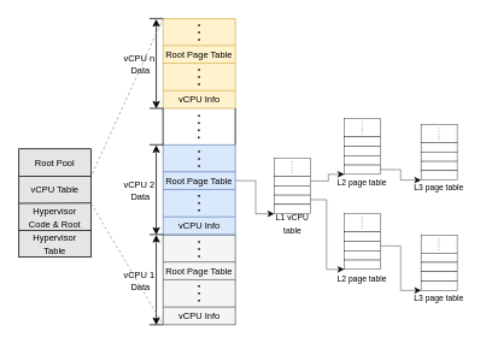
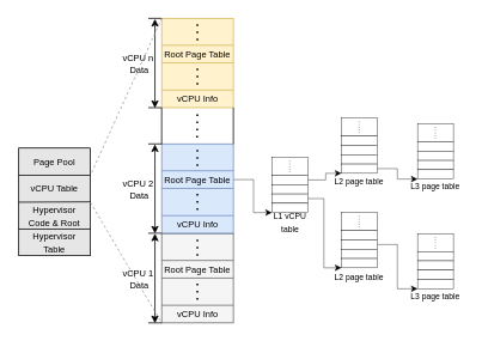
  <mxCell id="0" />
  <mxCell id="1" parent="0" />
  <mxCell id="2" value="&lt;font style=&quot;font-size: 9px;&quot;&gt;L3 page table&lt;/font&gt;" style="text;html=1;align=center;verticalAlign=middle;whiteSpace=wrap;rounded=0;" vertex="1" parent="1"><mxGeometry x="455" y="321.6" width="60" height="15.4" as="geometry" /></mxCell>
  <mxCell id="3" value="&lt;font style=&quot;font-size: 9px;&quot;&gt;L2 page table&lt;/font&gt;" style="text;html=1;align=center;verticalAlign=middle;whiteSpace=wrap;rounded=0;" vertex="1" parent="1"><mxGeometry x="370" y="194.6" width="60" height="14.2" as="geometry" /></mxCell>
  <mxCell id="4" value="" style="rounded=0;whiteSpace=wrap;html=1;fillColor=#f5f5f5;fontColor=#333333;strokeColor=#666666;" vertex="1" parent="1"><mxGeometry x="179.5" y="260" width="80" height="99.6" as="geometry" /></mxCell>
  <mxCell id="5" value="" style="rounded=0;whiteSpace=wrap;html=1;fillColor=#E6E6E6;" vertex="1" parent="1"><mxGeometry x="20" y="164.6" width="80" height="120" as="geometry" /></mxCell>
  <mxCell id="6" value="" style="endArrow=none;html=1;rounded=0;entryX=1;entryY=0.75;entryDx=0;entryDy=0;exitX=0;exitY=0.75;exitDx=0;exitDy=0;" edge="1" parent="1"><mxGeometry width="50" height="50" relative="1" as="geometry"><mxPoint x="20" y="255" as="sourcePoint" /><mxPoint x="100" y="255" as="targetPoint" /></mxGeometry></mxCell>
  <mxCell id="7" value="&lt;font style=&quot;font-size: 10px;&quot;&gt;Hypervisor Table&lt;/font&gt;" style="text;html=1;align=center;verticalAlign=middle;whiteSpace=wrap;rounded=0;" vertex="1" parent="1"><mxGeometry x="30" y="254.6" width="60" height="30" as="geometry" /></mxCell>
  <mxCell id="8" value="" style="endArrow=none;html=1;rounded=0;entryX=1;entryY=0.5;entryDx=0;entryDy=0;" edge="1" parent="1" target="5"><mxGeometry width="50" height="50" relative="1" as="geometry"><mxPoint x="20" y="225" as="sourcePoint" /><mxPoint x="70" y="175" as="targetPoint" /></mxGeometry></mxCell>
  <mxCell id="9" value="&lt;font style=&quot;font-size: 10px;&quot;&gt;Hypervisor Code &amp;amp; Root&lt;/font&gt;" style="text;html=1;align=center;verticalAlign=middle;whiteSpace=wrap;rounded=0;" vertex="1" parent="1"><mxGeometry x="25" y="224.6" width="70" height="30" as="geometry" /></mxCell>
- <mxCell id="10" value="&lt;font style=&quot;font-size: 10px;&quot;&gt;Root Pool&lt;/font&gt;" style="text;html=1;align=center;verticalAlign=middle;whiteSpace=wrap;rounded=0;" vertex="1" parent="1"><mxGeometry x="30" y="165" width="60" height="30" as="geometry" /></mxCell>
+ <mxCell id="10" value="&lt;font style=&quot;font-size: 10px;&quot;&gt;Page Pool&lt;/font&gt;" style="text;html=1;align=center;verticalAlign=middle;whiteSpace=wrap;rounded=0;" vertex="1" parent="1"><mxGeometry x="30" y="165" width="60" height="30" as="geometry" /></mxCell>
  <mxCell id="11" value="" style="endArrow=none;html=1;rounded=0;" edge="1" parent="1"><mxGeometry width="50" height="50" relative="1" as="geometry"><mxPoint x="20" y="195" as="sourcePoint" /><mxPoint x="100" y="195" as="targetPoint" /></mxGeometry></mxCell>
  <mxCell id="12" value="&lt;font style=&quot;font-size: 10px;&quot;&gt;vCPU Table&lt;/font&gt;" style="text;html=1;align=center;verticalAlign=middle;whiteSpace=wrap;rounded=0;" vertex="1" parent="1"><mxGeometry x="30" y="194.6" width="60" height="30" as="geometry" /></mxCell>
  <mxCell id="13" value="" style="endArrow=none;html=1;rounded=0;" edge="1" parent="1" target="4"><mxGeometry width="50" height="50" relative="1" as="geometry"><mxPoint x="179.5" y="339.6" as="sourcePoint" /><mxPoint x="229.5" y="289.6" as="targetPoint" /></mxGeometry></mxCell>
  <mxCell id="14" value="" style="endArrow=none;html=1;rounded=0;strokeColor=#666666;" edge="1" parent="1"><mxGeometry width="50" height="50" relative="1" as="geometry"><mxPoint x="179.5" y="340" as="sourcePoint" /><mxPoint x="259.5" y="340" as="targetPoint" /></mxGeometry></mxCell>
  <mxCell id="15" value="&lt;font style=&quot;font-size: 10px;&quot;&gt;vCPU Info&lt;/font&gt;" style="text;html=1;align=center;verticalAlign=middle;whiteSpace=wrap;rounded=0;" vertex="1" parent="1"><mxGeometry x="189.5" y="335" width="60" height="30" as="geometry" /></mxCell>
  <mxCell id="16" value="" style="endArrow=none;html=1;rounded=0;" edge="1" parent="1" target="4"><mxGeometry width="50" height="50" relative="1" as="geometry"><mxPoint x="179.5" y="320" as="sourcePoint" /><mxPoint x="229.5" y="270" as="targetPoint" /></mxGeometry></mxCell>
  <mxCell id="17" value="&lt;font style=&quot;font-size: 10px;&quot;&gt;Root Page Table&lt;/font&gt;" style="text;html=1;align=center;verticalAlign=middle;whiteSpace=wrap;rounded=0;" vertex="1" parent="1"><mxGeometry x="177" y="284.6" width="85" height="30" as="geometry" /></mxCell>
  <mxCell id="18" value="" style="endArrow=none;html=1;rounded=0;strokeColor=#666666;" edge="1" parent="1"><mxGeometry width="50" height="50" relative="1" as="geometry"><mxPoint x="179.5" y="309.66" as="sourcePoint" /><mxPoint x="259.5" y="309.66" as="targetPoint" /></mxGeometry></mxCell>
  <mxCell id="19" value="" style="endArrow=none;html=1;rounded=0;strokeColor=#666666;" edge="1" parent="1"><mxGeometry width="50" height="50" relative="1" as="geometry"><mxPoint x="179.5" y="290" as="sourcePoint" /><mxPoint x="259.5" y="290" as="targetPoint" /></mxGeometry></mxCell>
  <mxCell id="20" value="" style="endArrow=none;dashed=1;html=1;dashPattern=1 3;strokeWidth=2;rounded=0;" edge="1" parent="1"><mxGeometry width="50" height="50" relative="1" as="geometry"><mxPoint x="219.36" y="333.8" as="sourcePoint" /><mxPoint x="219.36" y="314.6" as="targetPoint" /></mxGeometry></mxCell>
  <mxCell id="21" value="" style="endArrow=none;dashed=1;html=1;dashPattern=1 3;strokeWidth=2;rounded=0;" edge="1" parent="1"><mxGeometry width="50" height="50" relative="1" as="geometry"><mxPoint x="219.36" y="284.6" as="sourcePoint" /><mxPoint x="219.36" y="265.4" as="targetPoint" /></mxGeometry></mxCell>
  <mxCell id="22" value="" style="rounded=0;whiteSpace=wrap;html=1;fillColor=#dae8fc;strokeColor=#6c8ebf;" vertex="1" parent="1"><mxGeometry x="179.5" y="160" width="80" height="99.6" as="geometry" /></mxCell>
  <mxCell id="23" value="" style="endArrow=none;html=1;rounded=0;" edge="1" parent="1" target="22"><mxGeometry width="50" height="50" relative="1" as="geometry"><mxPoint x="179.5" y="239.6" as="sourcePoint" /><mxPoint x="229.5" y="189.6" as="targetPoint" /></mxGeometry></mxCell>
  <mxCell id="24" value="" style="endArrow=none;html=1;rounded=0;strokeColor=#6c8ebf;" edge="1" parent="1"><mxGeometry width="50" height="50" relative="1" as="geometry"><mxPoint x="179.5" y="240" as="sourcePoint" /><mxPoint x="259.5" y="240" as="targetPoint" /></mxGeometry></mxCell>
  <mxCell id="25" value="&lt;font style=&quot;font-size: 10px;&quot;&gt;vCPU Info&lt;/font&gt;" style="text;html=1;align=center;verticalAlign=middle;whiteSpace=wrap;rounded=0;" vertex="1" parent="1"><mxGeometry x="189.5" y="235" width="60" height="30" as="geometry" /></mxCell>
  <mxCell id="26" value="" style="endArrow=none;html=1;rounded=0;" edge="1" parent="1" target="22"><mxGeometry width="50" height="50" relative="1" as="geometry"><mxPoint x="179.5" y="220" as="sourcePoint" /><mxPoint x="229.5" y="170" as="targetPoint" /></mxGeometry></mxCell>
  <mxCell id="27" style="edgeStyle=orthogonalEdgeStyle;rounded=0;orthogonalLoop=1;jettySize=auto;html=1;entryX=0;entryY=1;entryDx=0;entryDy=0;strokeWidth=0.5;exitX=0.976;exitY=0.508;exitDx=0;exitDy=0;exitPerimeter=0;" edge="1" parent="1" source="28" target="63"><mxGeometry relative="1" as="geometry"><mxPoint x="270" y="200" as="sourcePoint" /><Array as="points"><mxPoint x="282" y="200" /><mxPoint x="282" y="237" /><mxPoint x="302" y="237" /></Array></mxGeometry></mxCell>
  <mxCell id="28" value="&lt;font style=&quot;font-size: 10px;&quot;&gt;Root Page Table&lt;/font&gt;" style="text;html=1;align=center;verticalAlign=middle;whiteSpace=wrap;rounded=0;" vertex="1" parent="1"><mxGeometry x="177" y="184.6" width="85" height="30" as="geometry" /></mxCell>
  <mxCell id="29" value="" style="endArrow=none;html=1;rounded=0;strokeColor=#6c8ebf;" edge="1" parent="1"><mxGeometry width="50" height="50" relative="1" as="geometry"><mxPoint x="179.5" y="209.66" as="sourcePoint" /><mxPoint x="259.5" y="209.66" as="targetPoint" /></mxGeometry></mxCell>
  <mxCell id="30" value="" style="endArrow=none;html=1;rounded=0;strokeColor=#6c8ebf;" edge="1" parent="1"><mxGeometry width="50" height="50" relative="1" as="geometry"><mxPoint x="179.5" y="190" as="sourcePoint" /><mxPoint x="259.5" y="190" as="targetPoint" /></mxGeometry></mxCell>
  <mxCell id="31" value="" style="endArrow=none;dashed=1;html=1;dashPattern=1 3;strokeWidth=2;rounded=0;" edge="1" parent="1"><mxGeometry width="50" height="50" relative="1" as="geometry"><mxPoint x="219.36" y="233.8" as="sourcePoint" /><mxPoint x="219.36" y="214.6" as="targetPoint" /></mxGeometry></mxCell>
  <mxCell id="32" value="" style="endArrow=none;dashed=1;html=1;dashPattern=1 3;strokeWidth=2;rounded=0;" edge="1" parent="1"><mxGeometry width="50" height="50" relative="1" as="geometry"><mxPoint x="219.36" y="184.6" as="sourcePoint" /><mxPoint x="219.36" y="165.4" as="targetPoint" /></mxGeometry></mxCell>
  <mxCell id="33" value="" style="rounded=0;whiteSpace=wrap;html=1;fillColor=#fff2cc;strokeColor=#d6b656;" vertex="1" parent="1"><mxGeometry x="179.5" y="20" width="80" height="99.6" as="geometry" /></mxCell>
  <mxCell id="34" value="" style="endArrow=none;html=1;rounded=0;" edge="1" parent="1" target="33"><mxGeometry width="50" height="50" relative="1" as="geometry"><mxPoint x="179.5" y="99.6" as="sourcePoint" /><mxPoint x="229.5" y="49.6" as="targetPoint" /></mxGeometry></mxCell>
  <mxCell id="35" value="" style="endArrow=none;html=1;rounded=0;strokeColor=#d6b656;" edge="1" parent="1"><mxGeometry width="50" height="50" relative="1" as="geometry"><mxPoint x="179.5" y="100" as="sourcePoint" /><mxPoint x="259.5" y="100" as="targetPoint" /></mxGeometry></mxCell>
  <mxCell id="36" value="&lt;font style=&quot;font-size: 10px;&quot;&gt;vCPU Info&lt;/font&gt;" style="text;html=1;align=center;verticalAlign=middle;whiteSpace=wrap;rounded=0;" vertex="1" parent="1"><mxGeometry x="189.5" y="95" width="60" height="30" as="geometry" /></mxCell>
  <mxCell id="37" value="" style="endArrow=none;html=1;rounded=0;" edge="1" parent="1" target="33"><mxGeometry width="50" height="50" relative="1" as="geometry"><mxPoint x="179.5" y="80" as="sourcePoint" /><mxPoint x="229.5" y="30" as="targetPoint" /></mxGeometry></mxCell>
  <mxCell id="38" value="&lt;font style=&quot;font-size: 10px;&quot;&gt;Root Page Table&lt;/font&gt;" style="text;html=1;align=center;verticalAlign=middle;whiteSpace=wrap;rounded=0;" vertex="1" parent="1"><mxGeometry x="177" y="44.6" width="85" height="30" as="geometry" /></mxCell>
  <mxCell id="39" value="" style="endArrow=none;html=1;rounded=0;strokeColor=#d6b656;" edge="1" parent="1"><mxGeometry width="50" height="50" relative="1" as="geometry"><mxPoint x="179.5" y="69.66" as="sourcePoint" /><mxPoint x="259.5" y="69.66" as="targetPoint" /></mxGeometry></mxCell>
  <mxCell id="40" value="" style="endArrow=none;html=1;rounded=0;strokeColor=#d6b656;" edge="1" parent="1"><mxGeometry width="50" height="50" relative="1" as="geometry"><mxPoint x="179.5" y="50" as="sourcePoint" /><mxPoint x="259.5" y="50" as="targetPoint" /></mxGeometry></mxCell>
  <mxCell id="41" value="" style="endArrow=none;dashed=1;html=1;dashPattern=1 3;strokeWidth=2;rounded=0;" edge="1" parent="1"><mxGeometry width="50" height="50" relative="1" as="geometry"><mxPoint x="219.36" y="93.8" as="sourcePoint" /><mxPoint x="219.36" y="74.6" as="targetPoint" /></mxGeometry></mxCell>
  <mxCell id="42" value="" style="endArrow=none;dashed=1;html=1;dashPattern=1 3;strokeWidth=2;rounded=0;" edge="1" parent="1"><mxGeometry width="50" height="50" relative="1" as="geometry"><mxPoint x="219.36" y="44.6" as="sourcePoint" /><mxPoint x="219.36" y="25.4" as="targetPoint" /></mxGeometry></mxCell>
  <mxCell id="43" value="" style="endArrow=none;dashed=1;html=1;dashPattern=1 3;strokeWidth=2;rounded=0;" edge="1" parent="1"><mxGeometry width="50" height="50" relative="1" as="geometry"><mxPoint x="219" y="153" as="sourcePoint" /><mxPoint x="219.36" y="123" as="targetPoint" /></mxGeometry></mxCell>
  <mxCell id="44" value="" style="endArrow=none;html=1;rounded=0;entryX=0;entryY=1;entryDx=0;entryDy=0;" edge="1" parent="1" target="33"><mxGeometry width="50" height="50" relative="1" as="geometry"><mxPoint x="179.5" y="160" as="sourcePoint" /><mxPoint x="229.5" y="110" as="targetPoint" /></mxGeometry></mxCell>
  <mxCell id="45" value="" style="endArrow=none;html=1;rounded=0;exitX=1;exitY=0;exitDx=0;exitDy=0;entryX=1;entryY=1;entryDx=0;entryDy=0;" edge="1" parent="1" source="22" target="33"><mxGeometry width="50" height="50" relative="1" as="geometry"><mxPoint x="277" y="160" as="sourcePoint" /><mxPoint x="327" y="110" as="targetPoint" /></mxGeometry></mxCell>
  <mxCell id="46" value="" style="endArrow=classic;startArrow=classic;html=1;rounded=0;strokeWidth=1;" edge="1" parent="1"><mxGeometry width="50" height="50" relative="1" as="geometry"><mxPoint x="172" y="360" as="sourcePoint" /><mxPoint x="172" y="260" as="targetPoint" /></mxGeometry></mxCell>
  <mxCell id="47" value="&lt;font style=&quot;font-size: 10px;&quot;&gt;vCPU 1&lt;br&gt;&amp;nbsp;Data&lt;/font&gt;" style="edgeLabel;html=1;align=center;verticalAlign=middle;resizable=0;points=[];" vertex="1" connectable="0" parent="46"><mxGeometry x="-0.252" relative="1" as="geometry"><mxPoint x="-20" y="-13" as="offset" /></mxGeometry></mxCell>
  <mxCell id="48" value="" style="endArrow=classic;startArrow=classic;html=1;rounded=0;strokeWidth=1;" edge="1" parent="1"><mxGeometry width="50" height="50" relative="1" as="geometry"><mxPoint x="172" y="260" as="sourcePoint" /><mxPoint x="172" y="160.4" as="targetPoint" /></mxGeometry></mxCell>
  <mxCell id="49" value="&lt;font style=&quot;font-size: 10px;&quot;&gt;vCPU 2&lt;br&gt;&amp;nbsp;Data&lt;/font&gt;" style="edgeLabel;html=1;align=center;verticalAlign=middle;resizable=0;points=[];" vertex="1" connectable="0" parent="48"><mxGeometry x="-0.252" relative="1" as="geometry"><mxPoint x="-20" y="-13" as="offset" /></mxGeometry></mxCell>
  <mxCell id="50" value="" style="endArrow=classic;startArrow=classic;html=1;rounded=0;strokeWidth=1;" edge="1" parent="1"><mxGeometry width="50" height="50" relative="1" as="geometry"><mxPoint x="172" y="120" as="sourcePoint" /><mxPoint x="172" y="20.6" as="targetPoint" /></mxGeometry></mxCell>
  <mxCell id="51" value="&lt;font style=&quot;font-size: 10px;&quot;&gt;vCPU n&lt;br&gt;&amp;nbsp;Data&lt;/font&gt;" style="edgeLabel;html=1;align=center;verticalAlign=middle;resizable=0;points=[];" vertex="1" connectable="0" parent="50"><mxGeometry x="-0.252" relative="1" as="geometry"><mxPoint x="-20" y="-13" as="offset" /></mxGeometry></mxCell>
  <mxCell id="52" value="" style="endArrow=none;html=1;rounded=0;" edge="1" parent="1"><mxGeometry width="50" height="50" relative="1" as="geometry"><mxPoint x="164.5" y="20" as="sourcePoint" /><mxPoint x="179.5" y="20" as="targetPoint" /></mxGeometry></mxCell>
  <mxCell id="53" value="" style="endArrow=none;html=1;rounded=0;" edge="1" parent="1"><mxGeometry width="50" height="50" relative="1" as="geometry"><mxPoint x="164.5" y="160" as="sourcePoint" /><mxPoint x="179.5" y="160" as="targetPoint" /></mxGeometry></mxCell>
  <mxCell id="54" value="" style="endArrow=none;html=1;rounded=0;" edge="1" parent="1"><mxGeometry width="50" height="50" relative="1" as="geometry"><mxPoint x="164.5" y="119.6" as="sourcePoint" /><mxPoint x="179.5" y="119.6" as="targetPoint" /></mxGeometry></mxCell>
  <mxCell id="55" value="" style="endArrow=none;html=1;rounded=0;" edge="1" parent="1"><mxGeometry width="50" height="50" relative="1" as="geometry"><mxPoint x="164.5" y="259.6" as="sourcePoint" /><mxPoint x="179.5" y="259.6" as="targetPoint" /></mxGeometry></mxCell>
  <mxCell id="56" value="" style="endArrow=none;html=1;rounded=0;" edge="1" parent="1"><mxGeometry width="50" height="50" relative="1" as="geometry"><mxPoint x="164.5" y="359.6" as="sourcePoint" /><mxPoint x="179.5" y="359.6" as="targetPoint" /></mxGeometry></mxCell>
  <mxCell id="57" value="" style="rounded=0;whiteSpace=wrap;html=1;strokeWidth=0.5;" vertex="1" parent="1"><mxGeometry x="302.5" y="175" width="40" height="20" as="geometry" /></mxCell>
  <mxCell id="58" style="edgeStyle=orthogonalEdgeStyle;rounded=0;orthogonalLoop=1;jettySize=auto;html=1;entryX=0;entryY=1;entryDx=0;entryDy=0;strokeWidth=0.5;" edge="1" parent="1" source="59" target="79"><mxGeometry relative="1" as="geometry"><Array as="points"><mxPoint x="362.5" y="200" /><mxPoint x="362.5" y="193" /><mxPoint x="380.5" y="193" /></Array></mxGeometry></mxCell>
  <mxCell id="59" value="" style="rounded=0;whiteSpace=wrap;html=1;strokeWidth=0.5;" vertex="1" parent="1"><mxGeometry x="302.5" y="195" width="40" height="10.4" as="geometry" /></mxCell>
  <mxCell id="60" value="" style="rounded=0;whiteSpace=wrap;html=1;strokeWidth=0.5;" vertex="1" parent="1"><mxGeometry x="302.5" y="205.4" width="40" height="10.4" as="geometry" /></mxCell>
  <mxCell id="61" style="edgeStyle=orthogonalEdgeStyle;rounded=0;orthogonalLoop=1;jettySize=auto;html=1;entryX=0;entryY=1;entryDx=0;entryDy=0;strokeWidth=0.5;" edge="1" parent="1" source="62" target="71"><mxGeometry relative="1" as="geometry"><mxPoint x="367.5" y="260" as="targetPoint" /><Array as="points"><mxPoint x="360.5" y="221" /><mxPoint x="360.5" y="298" /><mxPoint x="380.5" y="298" /></Array></mxGeometry></mxCell>
  <mxCell id="62" value="" style="rounded=0;whiteSpace=wrap;html=1;strokeWidth=0.5;" vertex="1" parent="1"><mxGeometry x="302.5" y="215.8" width="40" height="10.4" as="geometry" /></mxCell>
  <mxCell id="63" value="" style="rounded=0;whiteSpace=wrap;html=1;strokeWidth=0.5;" vertex="1" parent="1"><mxGeometry x="302.5" y="226.2" width="40" height="10.4" as="geometry" /></mxCell>
  <mxCell id="64" value="" style="endArrow=none;dashed=1;html=1;dashPattern=1 3;strokeWidth=0.75;rounded=0;jumpSize=2;" edge="1" parent="1"><mxGeometry width="50" height="50" relative="1" as="geometry"><mxPoint x="322.36" y="191.6" as="sourcePoint" /><mxPoint x="322.36" y="177" as="targetPoint" /></mxGeometry></mxCell>
  <mxCell id="65" value="&lt;font style=&quot;font-size: 9px;&quot;&gt;L1 vCPU table&lt;/font&gt;" style="text;html=1;align=center;verticalAlign=middle;whiteSpace=wrap;rounded=0;" vertex="1" parent="1"><mxGeometry x="292.5" y="241.8" width="60" height="9.6" as="geometry" /></mxCell>
  <mxCell id="66" value="" style="rounded=0;whiteSpace=wrap;html=1;strokeWidth=0.5;" vertex="1" parent="1"><mxGeometry x="380" y="236.6" width="40" height="20" as="geometry" /></mxCell>
  <mxCell id="67" value="" style="rounded=0;whiteSpace=wrap;html=1;strokeWidth=0.5;" vertex="1" parent="1"><mxGeometry x="380" y="256.6" width="40" height="10.4" as="geometry" /></mxCell>
  <mxCell id="68" style="edgeStyle=orthogonalEdgeStyle;rounded=0;orthogonalLoop=1;jettySize=auto;html=1;entryX=0;entryY=1;entryDx=0;entryDy=0;strokeWidth=0.5;" edge="1" parent="1" source="69" target="85"><mxGeometry relative="1" as="geometry"><mxPoint x="452.5" y="310" as="targetPoint" /><Array as="points"><mxPoint x="442.5" y="272" /><mxPoint x="442.5" y="322" /><mxPoint x="465.5" y="322" /></Array></mxGeometry></mxCell>
  <mxCell id="69" value="" style="rounded=0;whiteSpace=wrap;html=1;strokeWidth=0.5;" vertex="1" parent="1"><mxGeometry x="380" y="267" width="40" height="10.4" as="geometry" /></mxCell>
  <mxCell id="70" value="" style="rounded=0;whiteSpace=wrap;html=1;strokeWidth=0.5;" vertex="1" parent="1"><mxGeometry x="380" y="277.4" width="40" height="10.4" as="geometry" /></mxCell>
  <mxCell id="71" value="" style="rounded=0;whiteSpace=wrap;html=1;strokeWidth=0.5;" vertex="1" parent="1"><mxGeometry x="380" y="287.8" width="40" height="10.4" as="geometry" /></mxCell>
  <mxCell id="72" value="" style="endArrow=none;dashed=1;html=1;dashPattern=1 3;strokeWidth=0.75;rounded=0;jumpSize=2;" edge="1" parent="1"><mxGeometry width="50" height="50" relative="1" as="geometry"><mxPoint x="399.86" y="253.2" as="sourcePoint" /><mxPoint x="399.86" y="238.6" as="targetPoint" /></mxGeometry></mxCell>
  <mxCell id="73" value="&lt;font style=&quot;font-size: 9px;&quot;&gt;L2 page table&lt;/font&gt;" style="text;html=1;align=center;verticalAlign=middle;whiteSpace=wrap;rounded=0;" vertex="1" parent="1"><mxGeometry x="370" y="300.8" width="60" height="13.8" as="geometry" /></mxCell>
  <mxCell id="74" value="" style="rounded=0;whiteSpace=wrap;html=1;strokeWidth=0.5;" vertex="1" parent="1"><mxGeometry x="380" y="131.2" width="40" height="20" as="geometry" /></mxCell>
  <mxCell id="75" value="" style="rounded=0;whiteSpace=wrap;html=1;strokeWidth=0.5;" vertex="1" parent="1"><mxGeometry x="380" y="151.2" width="40" height="10.4" as="geometry" /></mxCell>
  <mxCell id="76" value="" style="rounded=0;whiteSpace=wrap;html=1;strokeWidth=0.5;" vertex="1" parent="1"><mxGeometry x="380" y="161.6" width="40" height="10.4" as="geometry" /></mxCell>
  <mxCell id="77" value="" style="rounded=0;whiteSpace=wrap;html=1;strokeWidth=0.5;" vertex="1" parent="1"><mxGeometry x="380" y="172" width="40" height="10.4" as="geometry" /></mxCell>
  <mxCell id="78" style="edgeStyle=orthogonalEdgeStyle;rounded=0;orthogonalLoop=1;jettySize=auto;html=1;entryX=0;entryY=1;entryDx=0;entryDy=0;strokeWidth=0.5;" edge="1" parent="1" source="79" target="92"><mxGeometry relative="1" as="geometry"><mxPoint x="452.5" y="187.6" as="targetPoint" /><Array as="points"><mxPoint x="442.5" y="188" /><mxPoint x="442.5" y="199" /><mxPoint x="465.5" y="199" /></Array></mxGeometry></mxCell>
  <mxCell id="79" value="" style="rounded=0;whiteSpace=wrap;html=1;strokeWidth=0.5;" vertex="1" parent="1"><mxGeometry x="380" y="182.4" width="40" height="10.4" as="geometry" /></mxCell>
  <mxCell id="80" value="" style="endArrow=none;dashed=1;html=1;dashPattern=1 3;strokeWidth=0.75;rounded=0;jumpSize=2;" edge="1" parent="1"><mxGeometry width="50" height="50" relative="1" as="geometry"><mxPoint x="399.86" y="147.8" as="sourcePoint" /><mxPoint x="399.86" y="133.2" as="targetPoint" /></mxGeometry></mxCell>
  <mxCell id="81" value="" style="rounded=0;whiteSpace=wrap;html=1;strokeWidth=0.5;" vertex="1" parent="1"><mxGeometry x="465" y="260" width="40" height="20" as="geometry" /></mxCell>
  <mxCell id="82" value="" style="rounded=0;whiteSpace=wrap;html=1;strokeWidth=0.5;" vertex="1" parent="1"><mxGeometry x="465" y="280" width="40" height="10.4" as="geometry" /></mxCell>
  <mxCell id="83" value="" style="rounded=0;whiteSpace=wrap;html=1;strokeWidth=0.5;" vertex="1" parent="1"><mxGeometry x="465" y="290.4" width="40" height="10.4" as="geometry" /></mxCell>
  <mxCell id="84" value="" style="rounded=0;whiteSpace=wrap;html=1;strokeWidth=0.5;" vertex="1" parent="1"><mxGeometry x="465" y="300.8" width="40" height="10.4" as="geometry" /></mxCell>
  <mxCell id="85" value="" style="rounded=0;whiteSpace=wrap;html=1;strokeWidth=0.5;" vertex="1" parent="1"><mxGeometry x="465" y="311.2" width="40" height="10.4" as="geometry" /></mxCell>
  <mxCell id="86" value="" style="endArrow=none;dashed=1;html=1;dashPattern=1 3;strokeWidth=0.75;rounded=0;jumpSize=2;" edge="1" parent="1"><mxGeometry width="50" height="50" relative="1" as="geometry"><mxPoint x="484.86" y="276.6" as="sourcePoint" /><mxPoint x="484.86" y="262" as="targetPoint" /></mxGeometry></mxCell>
  <mxCell id="87" value="&lt;font style=&quot;font-size: 9px;&quot;&gt;L3 page table&lt;/font&gt;" style="text;html=1;align=center;verticalAlign=middle;whiteSpace=wrap;rounded=0;" vertex="1" parent="1"><mxGeometry x="455" y="199.2" width="60" height="15.4" as="geometry" /></mxCell>
  <mxCell id="88" value="" style="rounded=0;whiteSpace=wrap;html=1;strokeWidth=0.5;" vertex="1" parent="1"><mxGeometry x="465" y="137.6" width="40" height="20" as="geometry" /></mxCell>
  <mxCell id="89" value="" style="rounded=0;whiteSpace=wrap;html=1;strokeWidth=0.5;" vertex="1" parent="1"><mxGeometry x="465" y="157.6" width="40" height="10.4" as="geometry" /></mxCell>
  <mxCell id="90" value="" style="rounded=0;whiteSpace=wrap;html=1;strokeWidth=0.5;" vertex="1" parent="1"><mxGeometry x="465" y="168" width="40" height="10.4" as="geometry" /></mxCell>
  <mxCell id="91" value="" style="rounded=0;whiteSpace=wrap;html=1;strokeWidth=0.5;" vertex="1" parent="1"><mxGeometry x="465" y="178.4" width="40" height="10.4" as="geometry" /></mxCell>
  <mxCell id="92" value="" style="rounded=0;whiteSpace=wrap;html=1;strokeWidth=0.5;" vertex="1" parent="1"><mxGeometry x="465" y="188.8" width="40" height="10.4" as="geometry" /></mxCell>
  <mxCell id="93" value="" style="endArrow=none;dashed=1;html=1;dashPattern=1 3;strokeWidth=0.75;rounded=0;jumpSize=2;" edge="1" parent="1"><mxGeometry width="50" height="50" relative="1" as="geometry"><mxPoint x="484.86" y="154.2" as="sourcePoint" /><mxPoint x="484.86" y="139.6" as="targetPoint" /></mxGeometry></mxCell>
  <mxCell id="94" value="" style="endArrow=none;dashed=1;html=1;rounded=0;entryX=0;entryY=1;entryDx=0;entryDy=0;strokeColor=#999999;" edge="1" parent="1" target="4"><mxGeometry width="50" height="50" relative="1" as="geometry"><mxPoint x="100" y="225.2" as="sourcePoint" /><mxPoint x="150" y="175.2" as="targetPoint" /></mxGeometry></mxCell>
  <mxCell id="95" value="" style="endArrow=none;dashed=1;html=1;rounded=0;strokeColor=#999999;exitX=0;exitY=0;exitDx=0;exitDy=0;" edge="1" parent="1" source="33"><mxGeometry width="50" height="50" relative="1" as="geometry"><mxPoint x="20" y="30.2" as="sourcePoint" /><mxPoint x="100" y="195" as="targetPoint" /></mxGeometry></mxCell>
